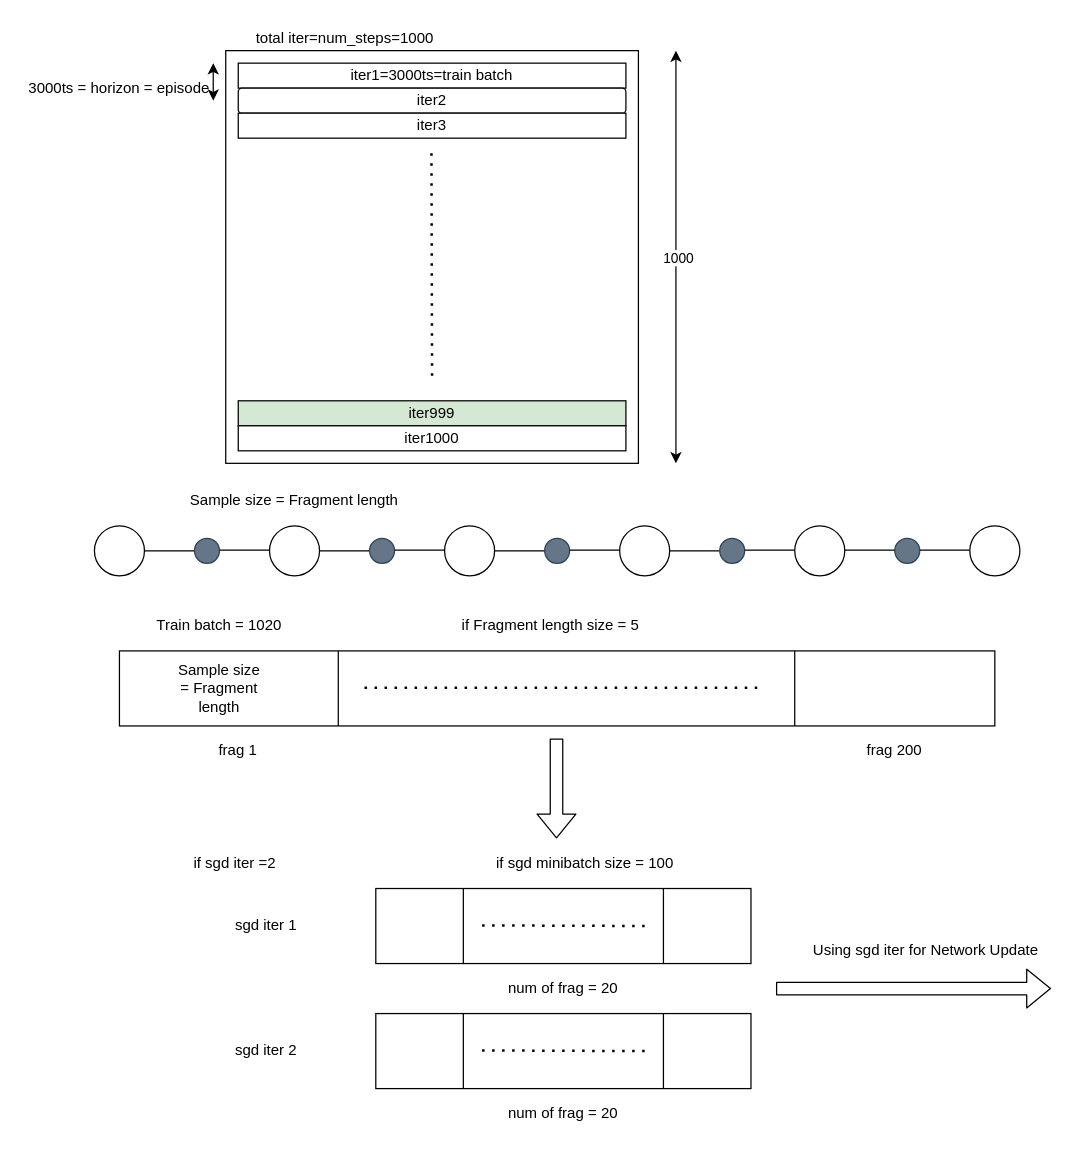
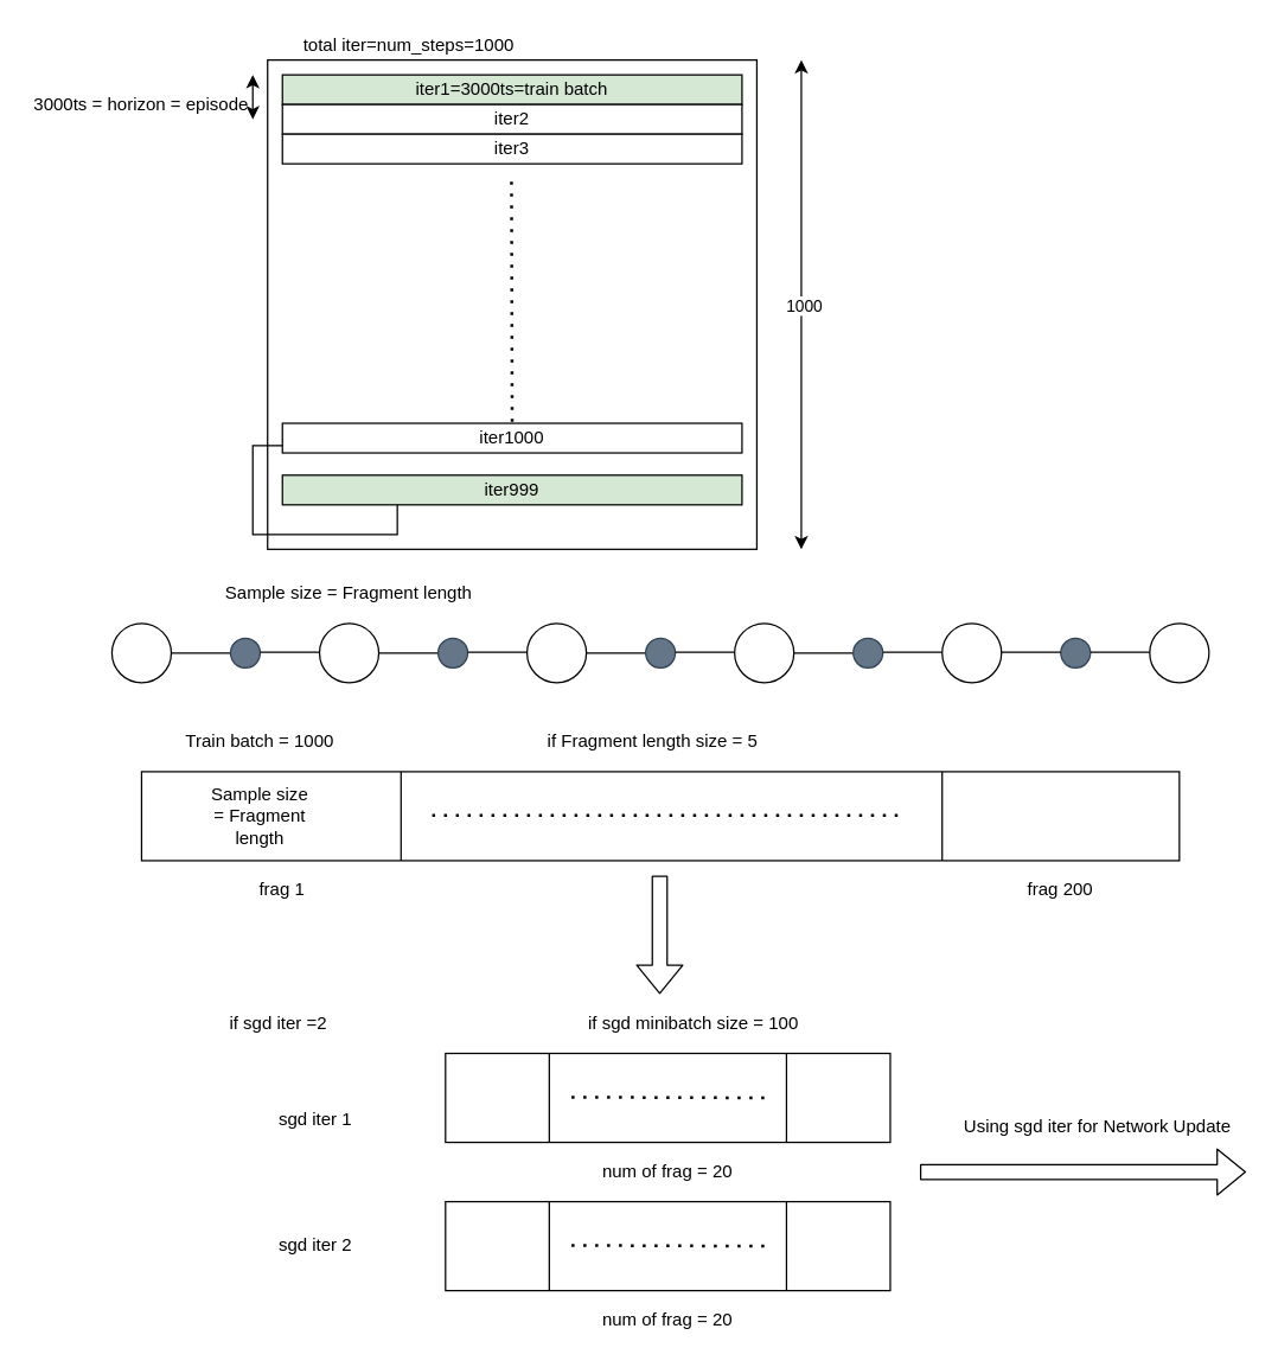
  <mxCell id="0" />
  <mxCell id="1" parent="0" />
  <mxCell id="2" value="" style="whiteSpace=wrap;html=1;aspect=fixed;" vertex="1" parent="1"><mxGeometry x="180" y="40" width="330" height="330" as="geometry" /></mxCell>
- <mxCell id="3" value="iter1=3000ts=train batch" style="rounded=0;whiteSpace=wrap;html=1;" vertex="1" parent="1"><mxGeometry x="190" y="50" width="310" height="20" as="geometry" /></mxCell>
- <mxCell id="4" value="iter2" style="whiteSpace=wrap;html=1;rounded=1;" vertex="1" parent="1"><mxGeometry x="190" y="70" width="310" height="20" as="geometry" /></mxCell>
+ <mxCell id="3" value="iter1=3000ts=train batch" style="rounded=0;whiteSpace=wrap;html=1;fillColor=#d5e8d4;" vertex="1" parent="1"><mxGeometry x="190" y="50" width="310" height="20" as="geometry" /></mxCell>
+ <mxCell id="4" value="iter2" style="rounded=0;whiteSpace=wrap;html=1;" vertex="1" parent="1"><mxGeometry x="190" y="70" width="310" height="20" as="geometry" /></mxCell>
  <mxCell id="5" value="iter3" style="rounded=0;whiteSpace=wrap;html=1;" vertex="1" parent="1"><mxGeometry x="190" y="90" width="310" height="20" as="geometry" /></mxCell>
  <mxCell id="6" value="total iter=num_steps=1000" style="text;html=1;strokeColor=none;fillColor=none;align=center;verticalAlign=middle;whiteSpace=wrap;rounded=0;" vertex="1" parent="1"><mxGeometry x="181" y="20" width="189" height="20" as="geometry" /></mxCell>
  <mxCell id="7" value="" style="endArrow=classic;startArrow=classic;html=1;" edge="1" parent="1"><mxGeometry width="50" height="50" relative="1" as="geometry"><mxPoint x="540" y="370" as="sourcePoint" /><mxPoint x="540" y="40" as="targetPoint" /></mxGeometry></mxCell>
  <mxCell id="8" value="1000" style="edgeLabel;html=1;align=center;verticalAlign=middle;resizable=0;points=[];" vertex="1" connectable="0" parent="7"><mxGeometry x="0.133" y="-1" relative="1" as="geometry"><mxPoint y="22" as="offset" /></mxGeometry></mxCell>
  <mxCell id="9" value="" style="endArrow=none;dashed=1;html=1;dashPattern=1 3;strokeWidth=2;" edge="1" parent="1"><mxGeometry width="50" height="50" relative="1" as="geometry"><mxPoint x="345" y="300" as="sourcePoint" /><mxPoint x="344.5" y="120" as="targetPoint" /><Array as="points"><mxPoint x="344.5" y="120" /></Array></mxGeometry></mxCell>
  <mxCell id="10" style="edgeStyle=orthogonalEdgeStyle;rounded=0;orthogonalLoop=1;jettySize=auto;html=1;exitX=0.25;exitY=1;exitDx=0;exitDy=0;entryX=0.274;entryY=0.1;entryDx=0;entryDy=0;entryPerimeter=0;endArrow=none;" edge="1" parent="1" source="11" target="12"><mxGeometry relative="1" as="geometry" /></mxCell>
  <mxCell id="11" value="iter999" style="rounded=0;whiteSpace=wrap;html=1;fillColor=#d5e8d4;" vertex="1" parent="1"><mxGeometry x="190" y="320" width="310" height="20" as="geometry" /></mxCell>
- <mxCell id="12" value="iter1000" style="rounded=0;whiteSpace=wrap;html=1;" vertex="1" parent="1"><mxGeometry x="190" y="340" width="310" height="20" as="geometry" /></mxCell>
+ <mxCell id="12" value="iter1000" style="rounded=0;whiteSpace=wrap;html=1;" vertex="1" parent="1"><mxGeometry x="190" y="285" width="310" height="20" as="geometry" /></mxCell>
  <mxCell id="13" value="" style="endArrow=classic;startArrow=classic;html=1;" edge="1" parent="1"><mxGeometry width="50" height="50" relative="1" as="geometry"><mxPoint x="170" y="80" as="sourcePoint" /><mxPoint x="170" y="50" as="targetPoint" /></mxGeometry></mxCell>
  <mxCell id="14" value="3000ts = horizon = episode" style="text;html=1;strokeColor=none;fillColor=none;align=center;verticalAlign=middle;whiteSpace=wrap;rounded=0;" vertex="1" parent="1"><mxGeometry y="60" width="150" height="20" as="geometry" x="20" /></mxCell>
  <mxCell id="15" value="" style="rounded=0;whiteSpace=wrap;html=1;" vertex="1" parent="1"><mxGeometry x="95" y="520" width="700" height="60" as="geometry" /></mxCell>
  <mxCell id="16" value="" style="endArrow=none;html=1;exitX=0.25;exitY=0;exitDx=0;exitDy=0;" edge="1" parent="1" source="15"><mxGeometry width="50" height="50" relative="1" as="geometry"><mxPoint x="395" y="390" as="sourcePoint" /><mxPoint x="270" y="580" as="targetPoint" /></mxGeometry></mxCell>
  <mxCell id="17" value="" style="endArrow=none;dashed=1;html=1;dashPattern=1 3;strokeWidth=2;" edge="1" parent="1"><mxGeometry width="50" height="50" relative="1" as="geometry"><mxPoint x="605" y="549.5" as="sourcePoint" /><mxPoint x="285" y="549.5" as="targetPoint" /><Array as="points" /></mxGeometry></mxCell>
  <mxCell id="18" value="" style="endArrow=none;html=1;exitX=0.25;exitY=0;exitDx=0;exitDy=0;" edge="1" parent="1"><mxGeometry width="50" height="50" relative="1" as="geometry"><mxPoint x="635" y="520" as="sourcePoint" /><mxPoint x="635" y="580" as="targetPoint" /></mxGeometry></mxCell>
  <mxCell id="19" value="Sample size&lt;br&gt;= Fragment length" style="text;html=1;strokeColor=none;fillColor=none;align=center;verticalAlign=middle;whiteSpace=wrap;rounded=0;" vertex="1" parent="1"><mxGeometry x="135" y="540" width="80" height="20" as="geometry" /></mxCell>
- <mxCell id="20" value="Train batch = 1020" style="text;html=1;strokeColor=none;fillColor=none;align=center;verticalAlign=middle;whiteSpace=wrap;rounded=0;" vertex="1" parent="1"><mxGeometry x="95" y="490" width="160" height="20" as="geometry" /></mxCell>
+ <mxCell id="20" value="Train batch = 1000" style="text;html=1;strokeColor=none;fillColor=none;align=center;verticalAlign=middle;whiteSpace=wrap;rounded=0;" vertex="1" parent="1"><mxGeometry x="95" y="490" width="160" height="20" as="geometry" /></mxCell>
  <mxCell id="21" value="if Fragment length size = 5" style="text;html=1;strokeColor=none;fillColor=none;align=center;verticalAlign=middle;whiteSpace=wrap;rounded=0;" vertex="1" parent="1"><mxGeometry x="165" y="490" width="550" height="20" as="geometry" /></mxCell>
  <mxCell id="22" value="frag 200" style="text;html=1;strokeColor=none;fillColor=none;align=center;verticalAlign=middle;whiteSpace=wrap;rounded=0;" vertex="1" parent="1"><mxGeometry x="685" y="590" width="60" height="20" as="geometry" /></mxCell>
  <mxCell id="23" value="&lt;div&gt;frag 1&lt;/div&gt;" style="text;html=1;strokeColor=none;fillColor=none;align=center;verticalAlign=middle;whiteSpace=wrap;rounded=0;" vertex="1" parent="1"><mxGeometry x="160" y="590" width="60" height="20" as="geometry" /></mxCell>
  <mxCell id="24" value="Sample size = Fragment length" style="text;html=1;strokeColor=none;fillColor=none;align=center;verticalAlign=middle;whiteSpace=wrap;rounded=0;" vertex="1" parent="1"><mxGeometry x="115" y="390" width="240" height="20" as="geometry" /></mxCell>
  <mxCell id="25" value="" style="ellipse;whiteSpace=wrap;html=1;aspect=fixed;" vertex="1" parent="1"><mxGeometry x="75" y="420" width="40" height="40" as="geometry" /></mxCell>
  <mxCell id="26" value="" style="endArrow=none;html=1;" edge="1" parent="1"><mxGeometry width="50" height="50" relative="1" as="geometry"><mxPoint x="115" y="440" as="sourcePoint" /><mxPoint x="155" y="440" as="targetPoint" /></mxGeometry></mxCell>
  <mxCell id="27" value="" style="ellipse;whiteSpace=wrap;html=1;aspect=fixed;fillColor=#647687;strokeColor=#314354;fontColor=#ffffff;" vertex="1" parent="1"><mxGeometry x="155" y="430" width="20" height="20" as="geometry" /></mxCell>
  <mxCell id="28" value="" style="endArrow=none;html=1;" edge="1" parent="1"><mxGeometry width="50" height="50" relative="1" as="geometry"><mxPoint x="175" y="439.5" as="sourcePoint" /><mxPoint x="215" y="439.5" as="targetPoint" /></mxGeometry></mxCell>
  <mxCell id="29" value="" style="ellipse;whiteSpace=wrap;html=1;aspect=fixed;" vertex="1" parent="1"><mxGeometry x="215" y="420" width="40" height="40" as="geometry" /></mxCell>
  <mxCell id="30" value="" style="endArrow=none;html=1;" edge="1" parent="1"><mxGeometry width="50" height="50" relative="1" as="geometry"><mxPoint x="255" y="440" as="sourcePoint" /><mxPoint x="295" y="440" as="targetPoint" /></mxGeometry></mxCell>
  <mxCell id="31" value="" style="ellipse;whiteSpace=wrap;html=1;aspect=fixed;fillColor=#647687;strokeColor=#314354;fontColor=#ffffff;" vertex="1" parent="1"><mxGeometry x="295" y="430" width="20" height="20" as="geometry" /></mxCell>
  <mxCell id="32" value="" style="endArrow=none;html=1;" edge="1" parent="1"><mxGeometry width="50" height="50" relative="1" as="geometry"><mxPoint x="315" y="439.5" as="sourcePoint" /><mxPoint x="355" y="439.5" as="targetPoint" /></mxGeometry></mxCell>
  <mxCell id="33" value="" style="ellipse;whiteSpace=wrap;html=1;aspect=fixed;" vertex="1" parent="1"><mxGeometry x="355" y="420" width="40" height="40" as="geometry" /></mxCell>
  <mxCell id="34" value="" style="endArrow=none;html=1;" edge="1" parent="1"><mxGeometry width="50" height="50" relative="1" as="geometry"><mxPoint x="395" y="440" as="sourcePoint" /><mxPoint x="435" y="440" as="targetPoint" /></mxGeometry></mxCell>
  <mxCell id="35" value="" style="ellipse;whiteSpace=wrap;html=1;aspect=fixed;fillColor=#647687;strokeColor=#314354;fontColor=#ffffff;" vertex="1" parent="1"><mxGeometry x="435" y="430" width="20" height="20" as="geometry" /></mxCell>
  <mxCell id="36" value="" style="endArrow=none;html=1;" edge="1" parent="1"><mxGeometry width="50" height="50" relative="1" as="geometry"><mxPoint x="455" y="439.5" as="sourcePoint" /><mxPoint x="495" y="439.5" as="targetPoint" /></mxGeometry></mxCell>
  <mxCell id="37" value="" style="ellipse;whiteSpace=wrap;html=1;aspect=fixed;" vertex="1" parent="1"><mxGeometry x="495" y="420" width="40" height="40" as="geometry" /></mxCell>
  <mxCell id="38" value="" style="endArrow=none;html=1;" edge="1" parent="1"><mxGeometry width="50" height="50" relative="1" as="geometry"><mxPoint x="535" y="440" as="sourcePoint" /><mxPoint x="575" y="440" as="targetPoint" /></mxGeometry></mxCell>
  <mxCell id="39" value="" style="ellipse;whiteSpace=wrap;html=1;aspect=fixed;fillColor=#647687;strokeColor=#314354;fontColor=#ffffff;" vertex="1" parent="1"><mxGeometry x="575" y="430" width="20" height="20" as="geometry" /></mxCell>
  <mxCell id="40" value="" style="endArrow=none;html=1;" edge="1" parent="1"><mxGeometry width="50" height="50" relative="1" as="geometry"><mxPoint x="595" y="439.5" as="sourcePoint" /><mxPoint x="635" y="439.5" as="targetPoint" /></mxGeometry></mxCell>
  <mxCell id="41" value="" style="ellipse;whiteSpace=wrap;html=1;aspect=fixed;" vertex="1" parent="1"><mxGeometry x="635" y="420" width="40" height="40" as="geometry" /></mxCell>
  <mxCell id="42" value="" style="ellipse;whiteSpace=wrap;html=1;aspect=fixed;fillColor=#647687;strokeColor=#314354;fontColor=#ffffff;" vertex="1" parent="1"><mxGeometry x="715" y="430" width="20" height="20" as="geometry" /></mxCell>
  <mxCell id="43" value="" style="endArrow=none;html=1;" edge="1" parent="1"><mxGeometry width="50" height="50" relative="1" as="geometry"><mxPoint x="735" y="439.5" as="sourcePoint" /><mxPoint x="775" y="439.5" as="targetPoint" /></mxGeometry></mxCell>
  <mxCell id="44" value="" style="ellipse;whiteSpace=wrap;html=1;aspect=fixed;" vertex="1" parent="1"><mxGeometry x="775" y="420" width="40" height="40" as="geometry" /></mxCell>
  <mxCell id="45" value="" style="endArrow=none;html=1;" edge="1" parent="1"><mxGeometry width="50" height="50" relative="1" as="geometry"><mxPoint x="675" y="439.5" as="sourcePoint" /><mxPoint x="715" y="439.5" as="targetPoint" /></mxGeometry></mxCell>
  <mxCell id="46" value="" style="shape=flexArrow;endArrow=classic;html=1;" edge="1" parent="1"><mxGeometry width="50" height="50" relative="1" as="geometry"><mxPoint x="444.5" y="590" as="sourcePoint" /><mxPoint x="444.5" y="670" as="targetPoint" /></mxGeometry></mxCell>
  <mxCell id="47" value="" style="rounded=0;whiteSpace=wrap;html=1;strokeColor=#000000;" vertex="1" parent="1"><mxGeometry x="300" y="710" width="300" height="60" as="geometry" /></mxCell>
  <mxCell id="48" value="if sgd minibatch size = 100" style="text;html=1;strokeColor=none;fillColor=none;align=center;verticalAlign=middle;whiteSpace=wrap;rounded=0;" vertex="1" parent="1"><mxGeometry x="310" y="680" width="315" height="20" as="geometry" /></mxCell>
  <mxCell id="49" style="edgeStyle=orthogonalEdgeStyle;rounded=0;orthogonalLoop=1;jettySize=auto;html=1;exitX=0.5;exitY=1;exitDx=0;exitDy=0;" edge="1" parent="1" source="48" target="48"><mxGeometry relative="1" as="geometry" /></mxCell>
  <mxCell id="50" value="" style="endArrow=none;html=1;exitX=0.25;exitY=0;exitDx=0;exitDy=0;" edge="1" parent="1"><mxGeometry width="50" height="50" relative="1" as="geometry"><mxPoint x="370" y="710" as="sourcePoint" /><mxPoint x="370" y="770" as="targetPoint" /></mxGeometry></mxCell>
  <mxCell id="51" value="" style="endArrow=none;dashed=1;html=1;dashPattern=1 3;strokeWidth=2;" edge="1" parent="1"><mxGeometry width="50" height="50" relative="1" as="geometry"><mxPoint x="515" y="740" as="sourcePoint" /><mxPoint x="385" y="739.5" as="targetPoint" /><Array as="points" /></mxGeometry></mxCell>
  <mxCell id="52" value="" style="endArrow=none;html=1;exitX=0.25;exitY=0;exitDx=0;exitDy=0;" edge="1" parent="1"><mxGeometry width="50" height="50" relative="1" as="geometry"><mxPoint x="530" y="710" as="sourcePoint" /><mxPoint x="530" y="770" as="targetPoint" /></mxGeometry></mxCell>
  <mxCell id="53" value="num of frag = 20" style="text;html=1;strokeColor=none;fillColor=none;align=center;verticalAlign=middle;whiteSpace=wrap;rounded=0;" vertex="1" parent="1"><mxGeometry x="345" y="780" width="210" height="20" as="geometry" /></mxCell>
  <mxCell id="54" value="if sgd iter =2" style="text;html=1;strokeColor=none;fillColor=none;align=center;verticalAlign=middle;whiteSpace=wrap;rounded=0;" vertex="1" parent="1"><mxGeometry x="30" y="680" width="315" height="20" as="geometry" /></mxCell>
- <mxCell id="55" value="sgd iter 1" style="text;html=1;strokeColor=none;fillColor=none;align=center;verticalAlign=middle;whiteSpace=wrap;rounded=0;" vertex="1" parent="1"><mxGeometry x="155" y="730" width="115" height="20" as="geometry" /></mxCell>
+ <mxCell id="55" value="sgd iter 1" style="text;html=1;strokeColor=none;fillColor=none;align=center;verticalAlign=middle;whiteSpace=wrap;rounded=0;" vertex="1" parent="1"><mxGeometry x="155" y="745" width="115" height="20" as="geometry" /></mxCell>
  <mxCell id="56" value="" style="rounded=0;whiteSpace=wrap;html=1;strokeColor=#000000;" vertex="1" parent="1"><mxGeometry x="300" y="810" width="300" height="60" as="geometry" /></mxCell>
  <mxCell id="57" value="" style="endArrow=none;html=1;exitX=0.25;exitY=0;exitDx=0;exitDy=0;" edge="1" parent="1"><mxGeometry width="50" height="50" relative="1" as="geometry"><mxPoint x="370" y="810" as="sourcePoint" /><mxPoint x="370" y="870" as="targetPoint" /></mxGeometry></mxCell>
  <mxCell id="58" value="" style="endArrow=none;dashed=1;html=1;dashPattern=1 3;strokeWidth=2;" edge="1" parent="1"><mxGeometry width="50" height="50" relative="1" as="geometry"><mxPoint x="515" y="840" as="sourcePoint" /><mxPoint x="385" y="839.5" as="targetPoint" /><Array as="points" /></mxGeometry></mxCell>
  <mxCell id="59" value="" style="endArrow=none;html=1;exitX=0.25;exitY=0;exitDx=0;exitDy=0;" edge="1" parent="1"><mxGeometry width="50" height="50" relative="1" as="geometry"><mxPoint x="530" y="810" as="sourcePoint" /><mxPoint x="530" y="870" as="targetPoint" /></mxGeometry></mxCell>
  <mxCell id="60" value="num of frag = 20" style="text;html=1;strokeColor=none;fillColor=none;align=center;verticalAlign=middle;whiteSpace=wrap;rounded=0;" vertex="1" parent="1"><mxGeometry x="345" y="880" width="210" height="20" as="geometry" /></mxCell>
  <mxCell id="61" value="sgd iter 2" style="text;html=1;strokeColor=none;fillColor=none;align=center;verticalAlign=middle;whiteSpace=wrap;rounded=0;" vertex="1" parent="1"><mxGeometry x="155" y="830" width="115" height="20" as="geometry" /></mxCell>
  <mxCell id="62" value="" style="shape=flexArrow;endArrow=classic;html=1;" edge="1" parent="1"><mxGeometry width="50" height="50" relative="1" as="geometry"><mxPoint x="620" y="790" as="sourcePoint" /><mxPoint x="840" y="790" as="targetPoint" /></mxGeometry></mxCell>
  <mxCell id="63" value="Using sgd iter for Network Update" style="text;html=1;strokeColor=none;fillColor=none;align=center;verticalAlign=middle;whiteSpace=wrap;rounded=0;" vertex="1" parent="1"><mxGeometry x="640" y="750" width="200" height="20" as="geometry" /></mxCell>
